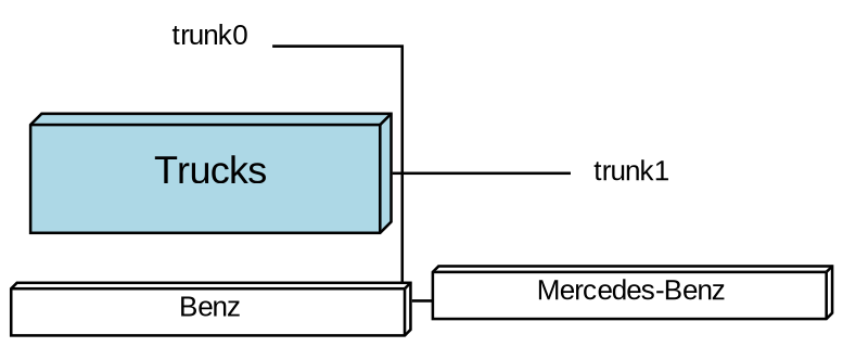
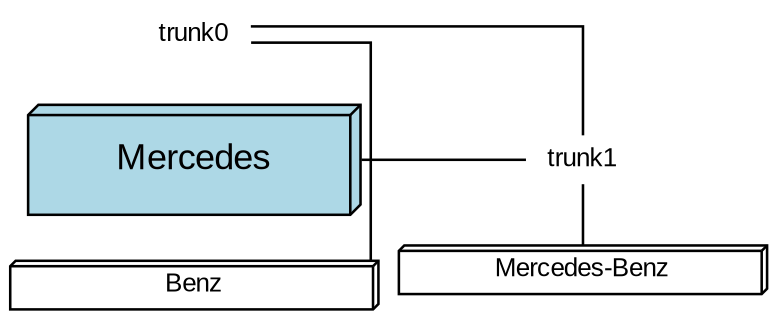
  digraph {
    rankdir=LR
    ranksep=0.1
    splines=ortho
    node [fontname=Arial fontsize=10 shape=box3d]
    edge [dir=none]
    n1 [height=0.2 label=Benz width=2.0]
    trunk0 [height=0 shape=none width=0]
    n3 [height=0.2 label="Mercedes-Benz" width=2.0]
    trunk1 [height=0 shape=none width=0]
-   n5 [fillcolor=lightblue height=0.6 label=Trucks style=filled width=1.8 fontsize=""]
+   n5 [fillcolor=lightblue height=0.6 label=Mercedes style=filled width=1.8 fontsize=""]
    subgraph sub_1 {
      rank=same
      n1
      trunk0
    }
    subgraph sub_2 {
      rank=same
      n3
      trunk1
    }
    trunk0 -> n1
-   n1 -> n3
+   trunk0 -> trunk1
+   trunk1 -> n3
    n5 -> trunk1
  }
